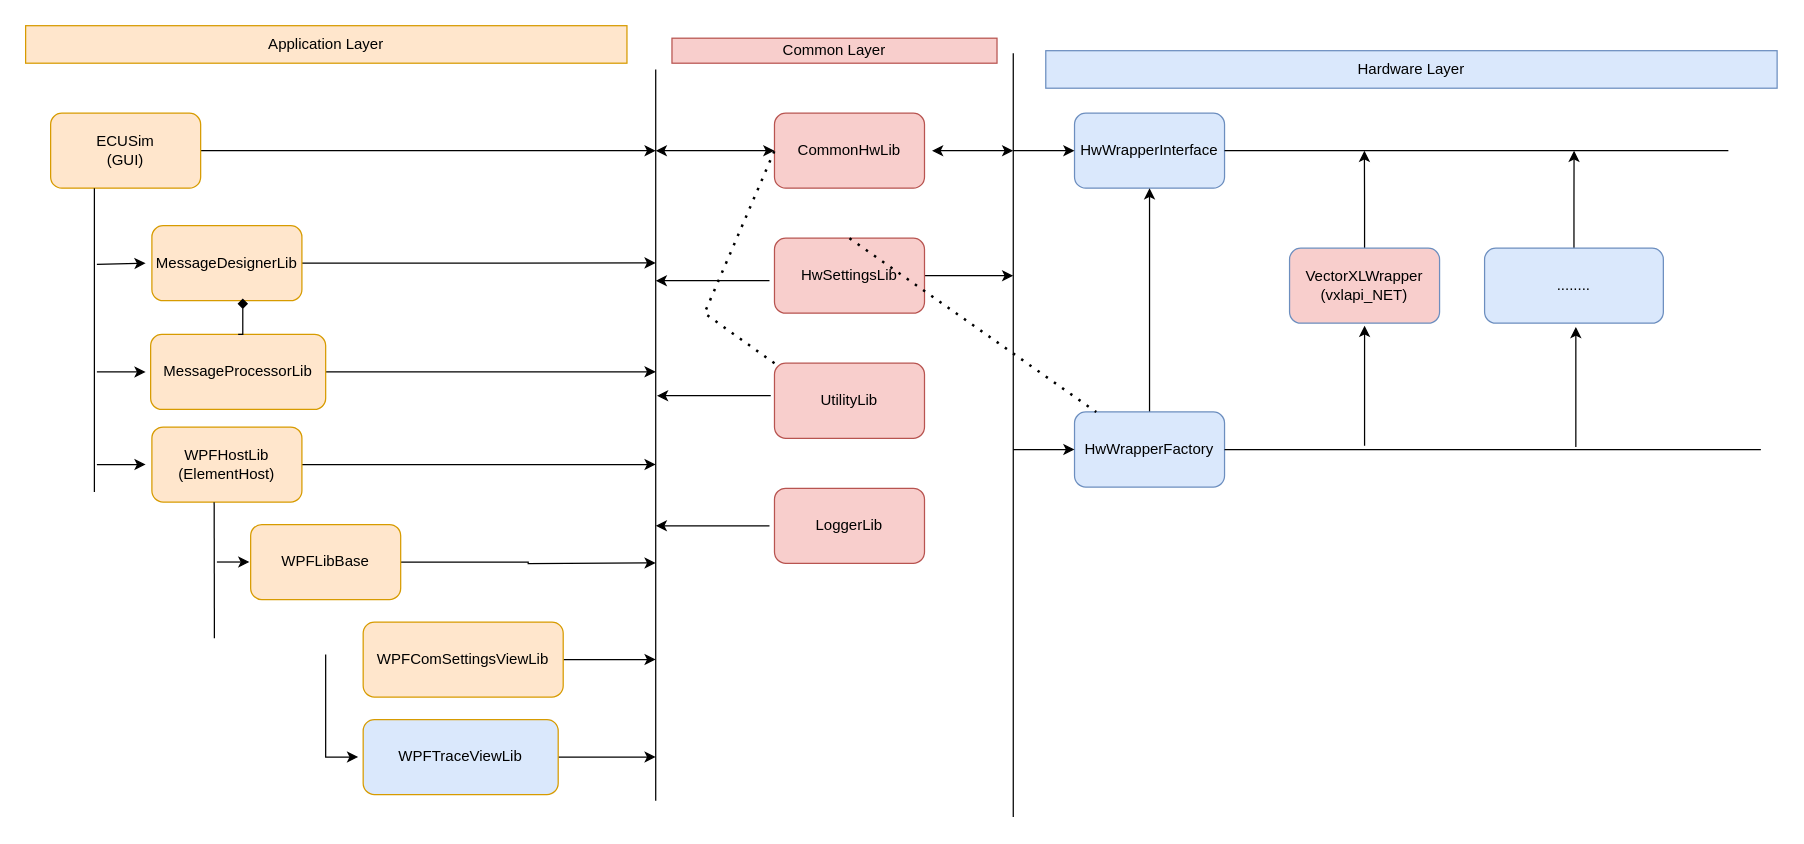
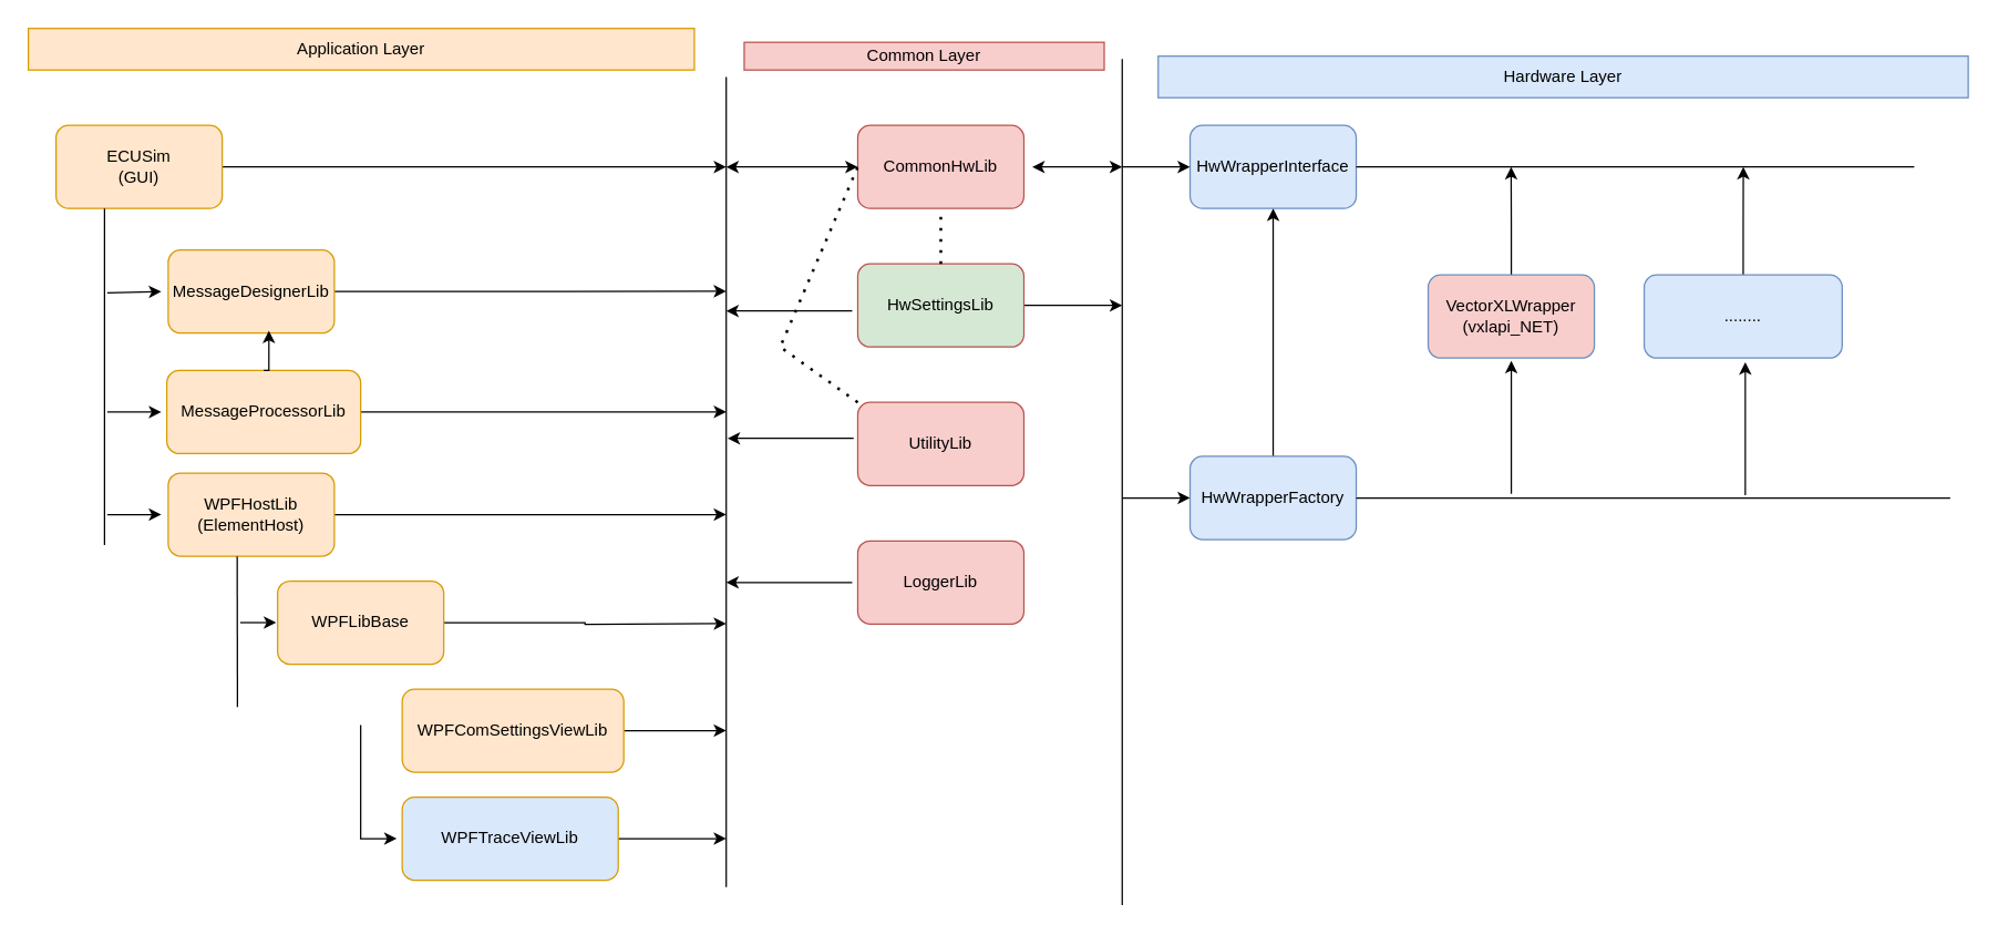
  <mxCell id="0" />
  <mxCell id="1" parent="0" />
  <mxCell id="2" value="Hardware Layer" style="text;html=1;align=center;verticalAlign=middle;whiteSpace=wrap;rounded=0;fillColor=#dae8fc;strokeColor=#6c8ebf;" vertex="1" parent="1"><mxGeometry x="836" y="40" width="585" height="30" as="geometry" /></mxCell>
  <mxCell id="3" value="Common Layer" style="text;html=1;align=center;verticalAlign=middle;whiteSpace=wrap;rounded=0;fillColor=#f8cecc;strokeColor=#b85450;" vertex="1" parent="1"><mxGeometry x="537" y="30" width="260" height="20" as="geometry" /></mxCell>
  <mxCell id="4" value="Application Layer" style="text;html=1;align=center;verticalAlign=middle;whiteSpace=wrap;rounded=0;fillColor=#ffe6cc;strokeColor=#d79b00;" vertex="1" parent="1"><mxGeometry x="20" y="20" width="481" height="30" as="geometry" /></mxCell>
  <mxCell id="5" style="edgeStyle=orthogonalEdgeStyle;rounded=0;orthogonalLoop=1;jettySize=auto;html=1;" edge="1" parent="1" source="6"><mxGeometry relative="1" as="geometry"><mxPoint x="524" y="120" as="targetPoint" /></mxGeometry></mxCell>
  <mxCell id="6" value="&lt;div&gt;ECUSim&lt;/div&gt;&lt;div&gt;(GUI)&lt;/div&gt;" style="rounded=1;whiteSpace=wrap;html=1;fillColor=#ffe6cc;strokeColor=#d79b00;" vertex="1" parent="1"><mxGeometry x="40" y="90" width="120" height="60" as="geometry" /></mxCell>
  <mxCell id="7" style="edgeStyle=orthogonalEdgeStyle;rounded=0;orthogonalLoop=1;jettySize=auto;html=1;" edge="1" parent="1" source="8"><mxGeometry relative="1" as="geometry"><mxPoint x="524" y="371" as="targetPoint" /></mxGeometry></mxCell>
  <mxCell id="8" value="&lt;div&gt;WPFHostLib&lt;/div&gt;&lt;div&gt;(ElementHost)&lt;/div&gt;" style="rounded=1;whiteSpace=wrap;html=1;fillColor=#ffe6cc;strokeColor=#d79b00;" vertex="1" parent="1"><mxGeometry x="121" y="341" width="120" height="60" as="geometry" /></mxCell>
  <mxCell id="9" value="CommonHwLib" style="rounded=1;whiteSpace=wrap;html=1;fillColor=#f8cecc;strokeColor=#b85450;" vertex="1" parent="1"><mxGeometry x="619" y="90" width="120" height="60" as="geometry" /></mxCell>
  <mxCell id="10" style="edgeStyle=orthogonalEdgeStyle;rounded=0;orthogonalLoop=1;jettySize=auto;html=1;" edge="1" parent="1" source="11"><mxGeometry relative="1" as="geometry"><mxPoint x="810" y="220" as="targetPoint" /></mxGeometry></mxCell>
- <mxCell id="11" value="HwSettingsLib" style="rounded=1;whiteSpace=wrap;html=1;fillColor=#f8cecc;strokeColor=#b85450;" vertex="1" parent="1"><mxGeometry x="619" y="190" width="120" height="60" as="geometry" /></mxCell>
+ <mxCell id="11" value="HwSettingsLib" style="rounded=1;whiteSpace=wrap;html=1;fillColor=#d5e8d4;strokeColor=#b85450;" vertex="1" parent="1"><mxGeometry x="619" y="190" width="120" height="60" as="geometry" /></mxCell>
  <mxCell id="12" value="UtilityLib" style="rounded=1;whiteSpace=wrap;html=1;fillColor=#f8cecc;strokeColor=#b85450;" vertex="1" parent="1"><mxGeometry x="619" y="290" width="120" height="60" as="geometry" /></mxCell>
  <mxCell id="13" value="LoggerLib" style="rounded=1;whiteSpace=wrap;html=1;fillColor=#f8cecc;strokeColor=#b85450;" vertex="1" parent="1"><mxGeometry x="619" y="390" width="120" height="60" as="geometry" /></mxCell>
  <mxCell id="14" style="edgeStyle=orthogonalEdgeStyle;rounded=0;orthogonalLoop=1;jettySize=auto;html=1;" edge="1" parent="1" source="15"><mxGeometry relative="1" as="geometry"><mxPoint x="524" y="527" as="targetPoint" /></mxGeometry></mxCell>
  <mxCell id="15" value="WPFComSettingsViewLib" style="rounded=1;whiteSpace=wrap;html=1;fillColor=#ffe6cc;strokeColor=#d79b00;" vertex="1" parent="1"><mxGeometry x="290" y="497" width="160" height="60" as="geometry" /></mxCell>
  <mxCell id="16" style="edgeStyle=orthogonalEdgeStyle;rounded=0;orthogonalLoop=1;jettySize=auto;html=1;exitX=1;exitY=0.5;exitDx=0;exitDy=0;" edge="1" parent="1" source="17"><mxGeometry relative="1" as="geometry"><mxPoint x="524" y="449.714" as="targetPoint" /></mxGeometry></mxCell>
  <mxCell id="17" value="WPFLibBase" style="rounded=1;whiteSpace=wrap;html=1;fillColor=#ffe6cc;strokeColor=#d79b00;" vertex="1" parent="1"><mxGeometry x="200" y="419" width="120" height="60" as="geometry" /></mxCell>
  <mxCell id="18" value="HwWrapperInterface" style="rounded=1;whiteSpace=wrap;html=1;fillColor=#dae8fc;strokeColor=#6c8ebf;" vertex="1" parent="1"><mxGeometry x="859" y="90" width="120" height="60" as="geometry" /></mxCell>
  <mxCell id="19" style="edgeStyle=orthogonalEdgeStyle;rounded=0;orthogonalLoop=1;jettySize=auto;html=1;exitX=0.5;exitY=0;exitDx=0;exitDy=0;entryX=0.5;entryY=1;entryDx=0;entryDy=0;" edge="1" parent="1" source="20" target="18"><mxGeometry relative="1" as="geometry" /></mxCell>
  <mxCell id="20" value="HwWrapperFactory" style="rounded=1;whiteSpace=wrap;html=1;fillColor=#dae8fc;strokeColor=#6c8ebf;" vertex="1" parent="1"><mxGeometry x="859" y="329" width="120" height="60" as="geometry" /></mxCell>
  <mxCell id="21" style="edgeStyle=orthogonalEdgeStyle;rounded=0;orthogonalLoop=1;jettySize=auto;html=1;exitX=0.5;exitY=0;exitDx=0;exitDy=0;" edge="1" parent="1" source="22"><mxGeometry relative="1" as="geometry"><mxPoint x="1090.857" y="120" as="targetPoint" /></mxGeometry></mxCell>
  <mxCell id="22" value="&lt;div&gt;VectorXLWrapper&lt;/div&gt;&lt;div&gt;(vxlapi_NET)&lt;/div&gt;" style="rounded=1;whiteSpace=wrap;html=1;fillColor=#f8cecc;strokeColor=#6c8ebf;" vertex="1" parent="1"><mxGeometry x="1031" y="198" width="120" height="60" as="geometry" /></mxCell>
  <mxCell id="23" style="edgeStyle=orthogonalEdgeStyle;rounded=0;orthogonalLoop=1;jettySize=auto;html=1;" edge="1" parent="1" source="24"><mxGeometry relative="1" as="geometry"><mxPoint x="524" y="605" as="targetPoint" /></mxGeometry></mxCell>
  <mxCell id="24" value="WPFTraceViewLib" style="rounded=1;whiteSpace=wrap;html=1;fillColor=#dae8fc;strokeColor=#d79b00;" vertex="1" parent="1"><mxGeometry x="290" y="575" width="156" height="60" as="geometry" /></mxCell>
  <mxCell id="25" style="edgeStyle=orthogonalEdgeStyle;rounded=0;orthogonalLoop=1;jettySize=auto;html=1;exitX=1;exitY=0.5;exitDx=0;exitDy=0;" edge="1" parent="1" source="26"><mxGeometry relative="1" as="geometry"><mxPoint x="524" y="209.714" as="targetPoint" /></mxGeometry></mxCell>
  <mxCell id="26" value="MessageDesignerLib" style="rounded=1;whiteSpace=wrap;html=1;fillColor=#ffe6cc;strokeColor=#d79b00;" vertex="1" parent="1"><mxGeometry x="121" y="180" width="120" height="60" as="geometry" /></mxCell>
  <mxCell id="27" style="edgeStyle=orthogonalEdgeStyle;rounded=0;orthogonalLoop=1;jettySize=auto;html=1;exitX=1;exitY=0.5;exitDx=0;exitDy=0;" edge="1" parent="1" source="28"><mxGeometry relative="1" as="geometry"><mxPoint x="524" y="296.857" as="targetPoint" /></mxGeometry></mxCell>
  <mxCell id="28" value="MessageProcessorLib" style="rounded=1;whiteSpace=wrap;html=1;fillColor=#ffe6cc;strokeColor=#d79b00;" vertex="1" parent="1"><mxGeometry x="120" y="267" width="140" height="60" as="geometry" /></mxCell>
  <mxCell id="29" value="" style="endArrow=none;html=1;rounded=0;" edge="1" parent="1"><mxGeometry width="50" height="50" relative="1" as="geometry"><mxPoint x="75" y="393" as="sourcePoint" /><mxPoint x="75" y="150" as="targetPoint" /></mxGeometry></mxCell>
  <mxCell id="30" value="" style="endArrow=classic;html=1;rounded=0;entryX=0;entryY=0.5;entryDx=0;entryDy=0;" edge="1" parent="1"><mxGeometry width="50" height="50" relative="1" as="geometry"><mxPoint x="77" y="211" as="sourcePoint" /><mxPoint x="116" y="210" as="targetPoint" /></mxGeometry></mxCell>
  <mxCell id="31" value="" style="endArrow=classic;html=1;rounded=0;entryX=0;entryY=0.5;entryDx=0;entryDy=0;" edge="1" parent="1"><mxGeometry width="50" height="50" relative="1" as="geometry"><mxPoint x="77" y="297" as="sourcePoint" /><mxPoint x="116" y="297" as="targetPoint" /></mxGeometry></mxCell>
  <mxCell id="32" value="" style="endArrow=classic;html=1;rounded=0;entryX=0;entryY=0.5;entryDx=0;entryDy=0;" edge="1" parent="1"><mxGeometry width="50" height="50" relative="1" as="geometry"><mxPoint x="77" y="371" as="sourcePoint" /><mxPoint x="116" y="371" as="targetPoint" /></mxGeometry></mxCell>
  <mxCell id="33" value="" style="endArrow=classic;html=1;rounded=0;entryX=0;entryY=0.5;entryDx=0;entryDy=0;" edge="1" parent="1"><mxGeometry width="50" height="50" relative="1" as="geometry"><mxPoint x="173" y="449" as="sourcePoint" /><mxPoint x="199" y="449" as="targetPoint" /></mxGeometry></mxCell>
  <mxCell id="34" value="" style="endArrow=classic;html=1;rounded=0;entryX=0;entryY=0.5;entryDx=0;entryDy=0;" edge="1" parent="1"><mxGeometry width="50" height="50" relative="1" as="geometry"><mxPoint x="260" y="523" as="sourcePoint" /><mxPoint x="286" y="605" as="targetPoint" /><Array as="points"><mxPoint x="260" y="605" /></Array></mxGeometry></mxCell>
  <mxCell id="35" value="" style="endArrow=none;html=1;rounded=0;" edge="1" parent="1"><mxGeometry width="50" height="50" relative="1" as="geometry"><mxPoint x="524" y="640" as="sourcePoint" /><mxPoint x="524" y="55" as="targetPoint" /></mxGeometry></mxCell>
  <mxCell id="36" value="" style="endArrow=classic;startArrow=classic;html=1;rounded=0;entryX=0;entryY=0.5;entryDx=0;entryDy=0;" edge="1" parent="1" target="9"><mxGeometry width="50" height="50" relative="1" as="geometry"><mxPoint x="524" y="120" as="sourcePoint" /><mxPoint x="470" y="328" as="targetPoint" /></mxGeometry></mxCell>
  <mxCell id="37" value="" style="endArrow=classic;html=1;rounded=0;" edge="1" parent="1"><mxGeometry width="50" height="50" relative="1" as="geometry"><mxPoint x="615" y="224" as="sourcePoint" /><mxPoint x="524" y="224" as="targetPoint" /></mxGeometry></mxCell>
  <mxCell id="38" value="" style="endArrow=classic;html=1;rounded=0;" edge="1" parent="1"><mxGeometry width="50" height="50" relative="1" as="geometry"><mxPoint x="616" y="316" as="sourcePoint" /><mxPoint x="525" y="316" as="targetPoint" /></mxGeometry></mxCell>
  <mxCell id="39" value="" style="endArrow=classic;html=1;rounded=0;" edge="1" parent="1"><mxGeometry width="50" height="50" relative="1" as="geometry"><mxPoint x="615" y="420" as="sourcePoint" /><mxPoint x="524" y="420" as="targetPoint" /></mxGeometry></mxCell>
  <mxCell id="40" value="" style="endArrow=none;html=1;rounded=0;entryX=0.415;entryY=1.002;entryDx=0;entryDy=0;entryPerimeter=0;" edge="1" parent="1" target="8"><mxGeometry width="50" height="50" relative="1" as="geometry"><mxPoint x="171" y="510" as="sourcePoint" /><mxPoint x="587" y="328" as="targetPoint" /></mxGeometry></mxCell>
- <mxCell id="41" style="edgeStyle=orthogonalEdgeStyle;rounded=0;orthogonalLoop=1;jettySize=auto;html=1;exitX=0.5;exitY=0;exitDx=0;exitDy=0;entryX=0.606;entryY=0.971;entryDx=0;entryDy=0;entryPerimeter=0;endArrow=diamond;" edge="1" parent="1" source="28" target="26"><mxGeometry relative="1" as="geometry" /></mxCell>
+ <mxCell id="41" style="edgeStyle=orthogonalEdgeStyle;rounded=0;orthogonalLoop=1;jettySize=auto;html=1;exitX=0.5;exitY=0;exitDx=0;exitDy=0;entryX=0.606;entryY=0.971;entryDx=0;entryDy=0;entryPerimeter=0;" edge="1" parent="1" source="28" target="26"><mxGeometry relative="1" as="geometry" /></mxCell>
  <mxCell id="42" value="" style="endArrow=none;html=1;rounded=0;" edge="1" parent="1"><mxGeometry width="50" height="50" relative="1" as="geometry"><mxPoint x="810" y="653" as="sourcePoint" /><mxPoint x="810" y="42" as="targetPoint" /></mxGeometry></mxCell>
  <mxCell id="43" value="" style="endArrow=classic;startArrow=classic;html=1;rounded=0;" edge="1" parent="1"><mxGeometry width="50" height="50" relative="1" as="geometry"><mxPoint x="745" y="120" as="sourcePoint" /><mxPoint x="810" y="120" as="targetPoint" /></mxGeometry></mxCell>
  <mxCell id="44" style="edgeStyle=orthogonalEdgeStyle;rounded=0;orthogonalLoop=1;jettySize=auto;html=1;exitX=0.5;exitY=0;exitDx=0;exitDy=0;" edge="1" parent="1" source="45"><mxGeometry relative="1" as="geometry"><mxPoint x="1258.571" y="120" as="targetPoint" /></mxGeometry></mxCell>
  <mxCell id="45" value="........" style="rounded=1;whiteSpace=wrap;html=1;fillColor=#dae8fc;strokeColor=#6c8ebf;" vertex="1" parent="1"><mxGeometry x="1187" y="198" width="143" height="60" as="geometry" /></mxCell>
  <mxCell id="46" value="" style="endArrow=none;html=1;rounded=0;exitX=1;exitY=0.5;exitDx=0;exitDy=0;" edge="1" parent="1" source="18"><mxGeometry width="50" height="50" relative="1" as="geometry"><mxPoint x="1226" y="378" as="sourcePoint" /><mxPoint x="1382" y="120" as="targetPoint" /></mxGeometry></mxCell>
  <mxCell id="47" value="" style="endArrow=none;html=1;rounded=0;exitX=1;exitY=0.5;exitDx=0;exitDy=0;" edge="1" parent="1" source="20"><mxGeometry width="50" height="50" relative="1" as="geometry"><mxPoint x="1226" y="378" as="sourcePoint" /><mxPoint x="1408" y="359" as="targetPoint" /></mxGeometry></mxCell>
  <mxCell id="48" value="" style="endArrow=classic;html=1;rounded=0;entryX=0.5;entryY=1;entryDx=0;entryDy=0;" edge="1" parent="1"><mxGeometry width="50" height="50" relative="1" as="geometry"><mxPoint x="1091" y="356" as="sourcePoint" /><mxPoint x="1091" y="260" as="targetPoint" /></mxGeometry></mxCell>
  <mxCell id="49" value="" style="endArrow=classic;html=1;rounded=0;entryX=0.5;entryY=1;entryDx=0;entryDy=0;" edge="1" parent="1"><mxGeometry width="50" height="50" relative="1" as="geometry"><mxPoint x="1260" y="357" as="sourcePoint" /><mxPoint x="1260" y="261" as="targetPoint" /></mxGeometry></mxCell>
  <mxCell id="50" value="" style="endArrow=none;dashed=1;html=1;dashPattern=1 3;strokeWidth=2;rounded=0;entryX=0;entryY=0.5;entryDx=0;entryDy=0;exitX=0;exitY=0;exitDx=0;exitDy=0;" edge="1" parent="1" source="12" target="9"><mxGeometry width="50" height="50" relative="1" as="geometry"><mxPoint x="628" y="378" as="sourcePoint" /><mxPoint x="678" y="328" as="targetPoint" /><Array as="points"><mxPoint x="563" y="250" /></Array></mxGeometry></mxCell>
- <mxCell id="51" value="" style="endArrow=none;dashed=1;html=1;dashPattern=1 3;strokeWidth=2;rounded=0;exitX=0.5;exitY=0;exitDx=0;exitDy=0;" edge="1" parent="1" source="11" target="20"><mxGeometry width="50" height="50" relative="1" as="geometry"><mxPoint x="628" y="378" as="sourcePoint" /><mxPoint x="678" y="328" as="targetPoint" /></mxGeometry></mxCell>
+ <mxCell id="51" value="" style="endArrow=none;dashed=1;html=1;dashPattern=1 3;strokeWidth=2;rounded=0;entryX=0.5;entryY=1;entryDx=0;entryDy=0;exitX=0.5;exitY=0;exitDx=0;exitDy=0;" edge="1" parent="1" source="11" target="9"><mxGeometry width="50" height="50" relative="1" as="geometry"><mxPoint x="628" y="378" as="sourcePoint" /><mxPoint x="678" y="328" as="targetPoint" /></mxGeometry></mxCell>
  <mxCell id="52" value="" style="endArrow=classic;html=1;rounded=0;entryX=0;entryY=0.5;entryDx=0;entryDy=0;" edge="1" parent="1" target="18"><mxGeometry width="50" height="50" relative="1" as="geometry"><mxPoint x="810" y="120" as="sourcePoint" /><mxPoint x="678" y="328" as="targetPoint" /></mxGeometry></mxCell>
  <mxCell id="53" value="" style="endArrow=classic;html=1;rounded=0;entryX=0;entryY=0.5;entryDx=0;entryDy=0;" edge="1" parent="1" target="20"><mxGeometry width="50" height="50" relative="1" as="geometry"><mxPoint x="810" y="359" as="sourcePoint" /><mxPoint x="678" y="328" as="targetPoint" /></mxGeometry></mxCell>
